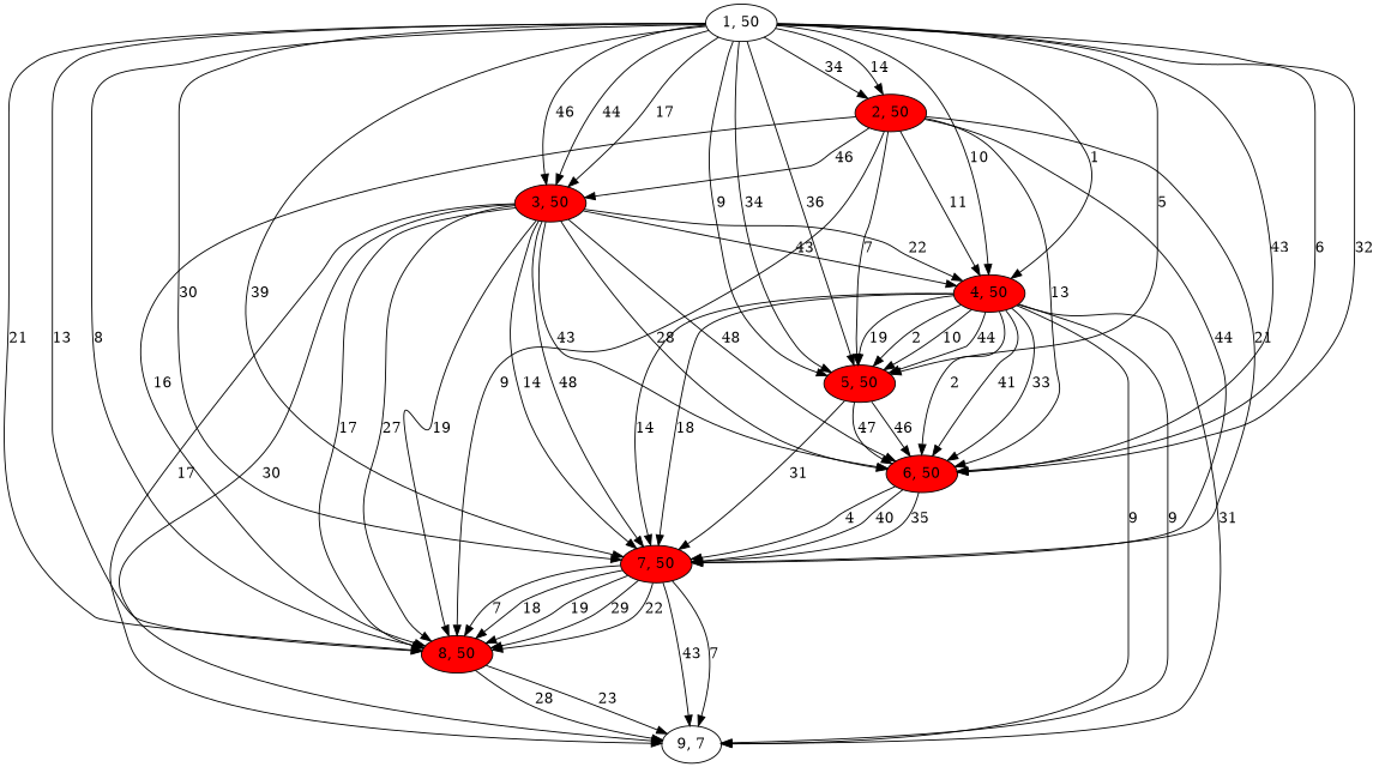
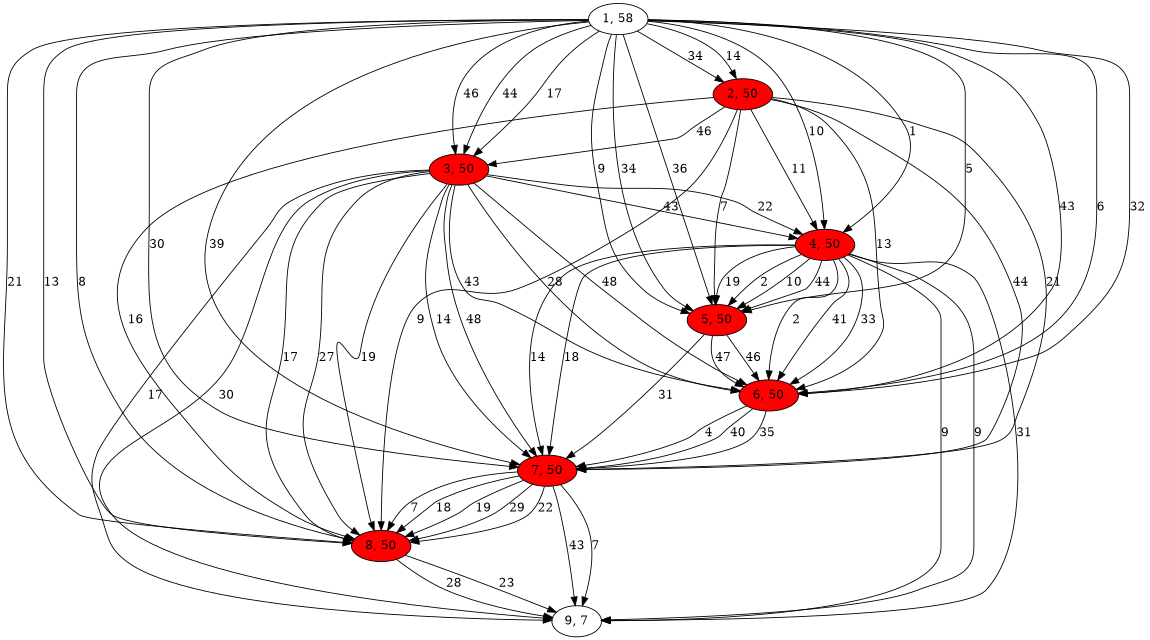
  digraph {
    node [fillcolor=red style=filled]
-   n1 [label="1, 50" fillcolor="" style=""]
+   n1 [label="1, 58" fillcolor="" style=""]
    n2 [label="2, 50"]
    n3 [label="3, 50"]
    n4 [label="4, 50"]
    n5 [label="5, 50"]
    n6 [label="6, 50"]
    n7 [label="7, 50"]
    n8 [label="8, 50"]
    n9 [label="9, 7" fillcolor="" style=""]
    n1 -> n2 [label=14]
    n1 -> n2 [label=34]
    n1 -> n3 [label=44]
    n1 -> n3 [label=17]
    n1 -> n3 [label=46]
    n1 -> n4 [label=10]
    n1 -> n4 [label=1]
    n1 -> n5 [label=9]
    n1 -> n5 [label=34]
    n1 -> n5 [label=36]
    n1 -> n5 [label=5]
    n1 -> n6 [label=43]
    n1 -> n6 [label=6]
    n1 -> n6 [label=32]
    n1 -> n7 [label=30]
    n1 -> n7 [label=39]
    n1 -> n8 [label=21]
    n1 -> n8 [label=13]
    n1 -> n8 [label=8]
    n2 -> n3 [label=46]
    n2 -> n4 [label=11]
    n2 -> n5 [label=7]
    n2 -> n6 [label=13]
    n2 -> n7 [label=44]
    n2 -> n7 [label=21]
    n2 -> n8 [label=9]
    n2 -> n8 [label=16]
    n3 -> n4 [label=43]
    n3 -> n4 [label=22]
    n3 -> n6 [label=43]
    n3 -> n6 [label=28]
    n3 -> n6 [label=48]
    n3 -> n7 [label=48]
    n3 -> n7 [label=14]
    n3 -> n8 [label=17]
    n3 -> n8 [label=27]
    n3 -> n8 [label=19]
    n3 -> n9 [label=30]
    n3 -> n9 [label=17]
    n4 -> n5 [label=10]
    n4 -> n5 [label=44]
    n4 -> n5 [label=19]
    n4 -> n5 [label=2]
    n4 -> n6 [label=2]
    n4 -> n6 [label=41]
    n4 -> n6 [label=33]
    n4 -> n7 [label=14]
    n4 -> n7 [label=18]
    n4 -> n9 [label=31]
    n4 -> n9 [label=9]
    n4 -> n9 [label=9]
    n5 -> n6 [label=47]
    n5 -> n6 [label=46]
    n5 -> n7 [label=31]
    n6 -> n7 [label=35]
    n6 -> n7 [label=4]
    n6 -> n7 [label=40]
    n7 -> n8 [label=19]
    n7 -> n8 [label=29]
    n7 -> n8 [label=22]
    n7 -> n8 [label=7]
    n7 -> n8 [label=18]
    n7 -> n9 [label=43]
    n7 -> n9 [label=7]
    n8 -> n9 [label=23]
    n8 -> n9 [label=28]
  }
